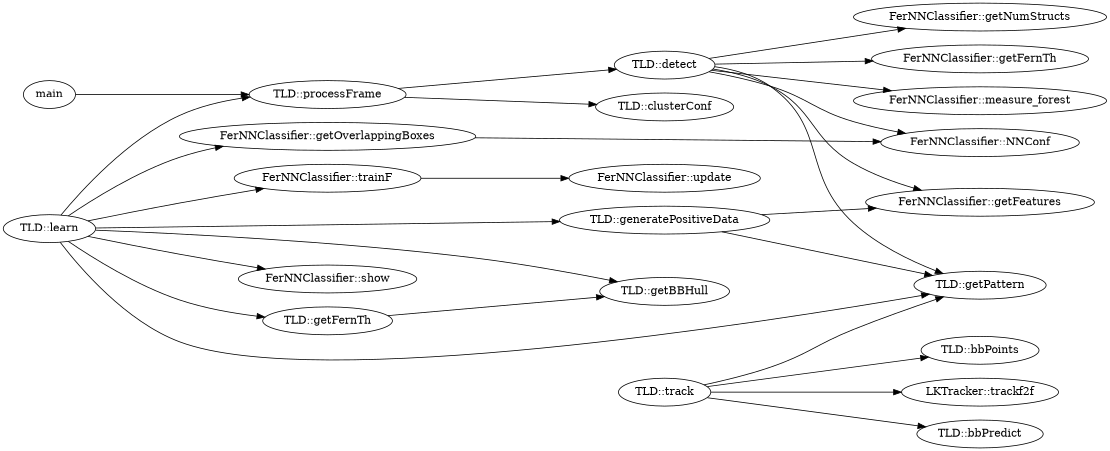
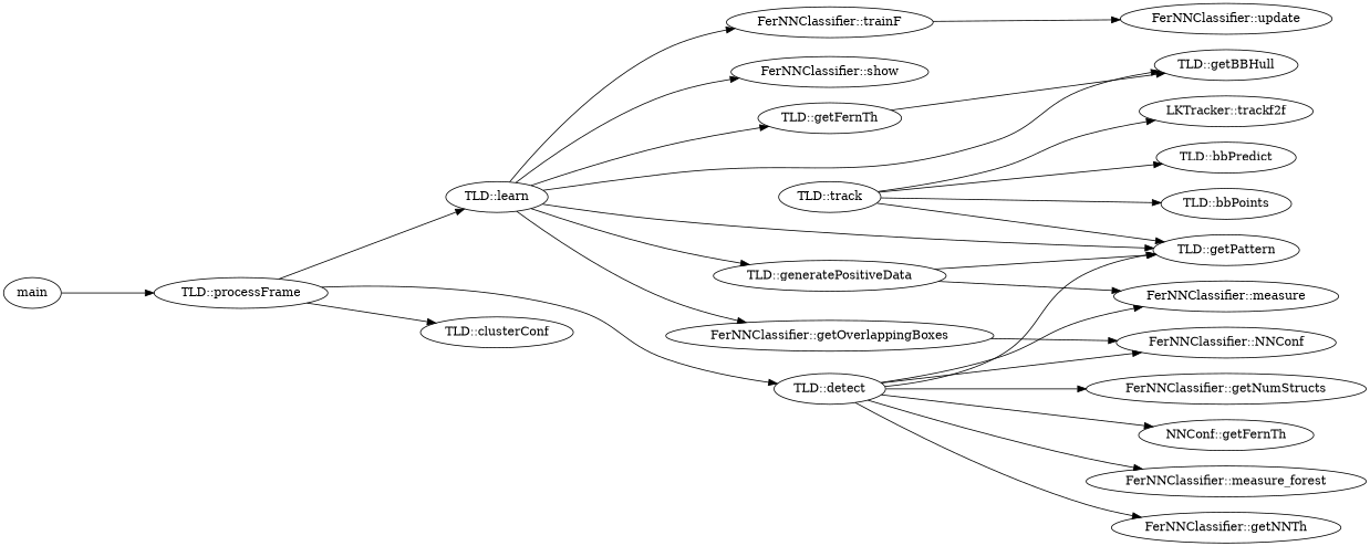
  digraph {
    rankdir=LR
    ranksep=1.5
    "FerNNClassifier::trainF"
    "FerNNClassifier::update"
    n3 [label="FerNNClassifier::getOverlappingBoxes"]
    "FerNNClassifier::NNConf"
    "TLD::generatePositiveData"
    "TLD::getPattern"
-   "FerNNClassifier::getFeatures"
+   "FerNNClassifier::getFeatures" [label="FerNNClassifier::measure"]
    "TLD::processFrame"
    "TLD::detect"
    "TLD::clusterConf"
    "TLD::learn"
    "TLD::track"
    "TLD::bbPoints"
    "LKTracker::trackf2f"
    "TLD::bbPredict"
    "FerNNClassifier::getNumStructs"
-   "FerNNClassifier::getFernTh"
+   "FerNNClassifier::getFernTh" [label="NNConf::getFernTh"]
    "FerNNClassifier::measure_forest"
+   "FerNNClassifier::getNNTh"
    n20 [label="TLD::getFernTh"]
    "FerNNClassifier::show"
    "TLD::getBBHull"
    main
    "FerNNClassifier::trainF" -> "FerNNClassifier::update"
    n3 -> "FerNNClassifier::NNConf"
    "TLD::generatePositiveData" -> "TLD::getPattern"
    "TLD::generatePositiveData" -> "FerNNClassifier::getFeatures"
    "TLD::processFrame" -> "TLD::detect"
    "TLD::processFrame" -> "TLD::clusterConf"
-   "TLD::learn" -> "TLD::processFrame"
+   "TLD::processFrame" -> "TLD::learn"
    "TLD::detect" -> "FerNNClassifier::NNConf"
    "TLD::detect" -> "TLD::getPattern"
    "TLD::detect" -> "FerNNClassifier::getFeatures"
    "TLD::detect" -> "FerNNClassifier::getNumStructs"
    "TLD::detect" -> "FerNNClassifier::getFernTh"
    "TLD::detect" -> "FerNNClassifier::measure_forest"
+   "TLD::detect" -> "FerNNClassifier::getNNTh"
    "TLD::learn" -> "FerNNClassifier::trainF"
    "TLD::learn" -> n3
    "TLD::learn" -> "TLD::generatePositiveData"
    "TLD::learn" -> "TLD::getPattern"
    "TLD::learn" -> n20
    "TLD::learn" -> "FerNNClassifier::show"
    "TLD::learn" -> "TLD::getBBHull"
    "TLD::track" -> "TLD::getPattern"
    "TLD::track" -> "TLD::bbPoints"
    "TLD::track" -> "LKTracker::trackf2f"
    "TLD::track" -> "TLD::bbPredict"
    n20 -> "TLD::getBBHull"
    main -> "TLD::processFrame"
  }
